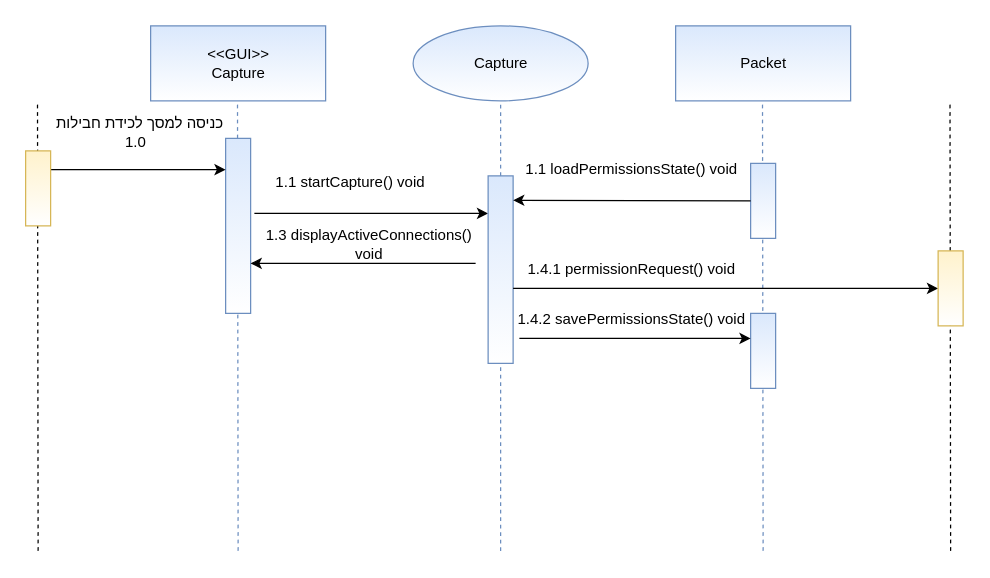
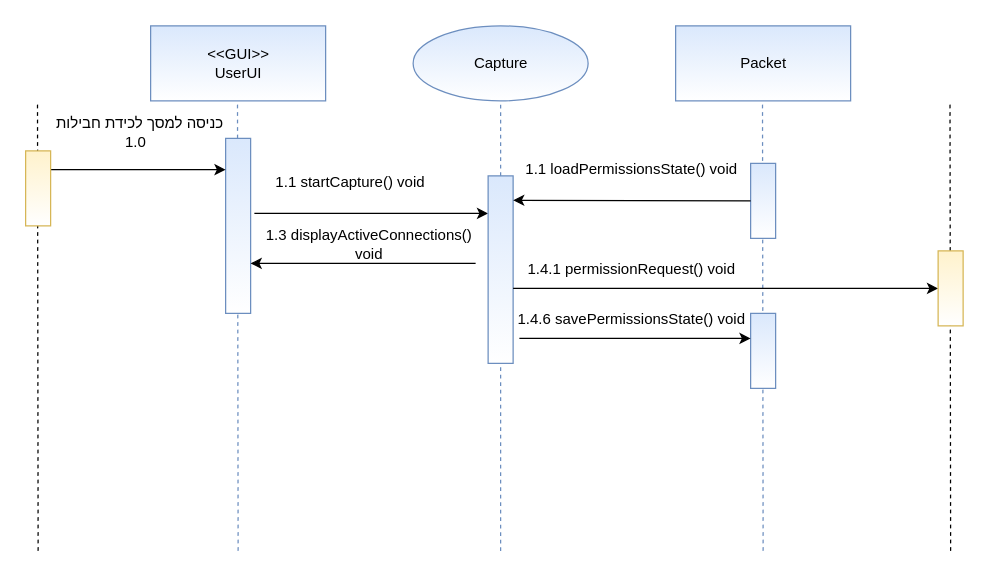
  <mxCell id="0" />
  <mxCell id="1" parent="0" />
- <mxCell id="2" value="&lt;span&gt;&amp;lt;&amp;lt;GUI&amp;gt;&amp;gt;&lt;/span&gt;&lt;br&gt;&lt;span&gt;Capture&lt;/span&gt;" style="html=1;dropTarget=0;fillColor=#dae8fc;strokeColor=#6c8ebf;gradientColor=#ffffff;" parent="1" vertex="1"><mxGeometry x="120" y="20" width="140" height="60" as="geometry" /></mxCell>
+ <mxCell id="2" value="&lt;span&gt;&amp;lt;&amp;lt;GUI&amp;gt;&amp;gt;&lt;/span&gt;&lt;br&gt;&lt;span&gt;UserUI&lt;/span&gt;" style="html=1;dropTarget=0;fillColor=#dae8fc;strokeColor=#6c8ebf;gradientColor=#ffffff;" parent="1" vertex="1"><mxGeometry x="120" y="20" width="140" height="60" as="geometry" /></mxCell>
  <mxCell id="3" value="Capture" style="ellipse;html=1;dropTarget=0;fillColor=#dae8fc;strokeColor=#6c8ebf;gradientColor=#ffffff;" parent="1" vertex="1"><mxGeometry x="330" y="20" width="140" height="60" as="geometry" /></mxCell>
  <mxCell id="4" value="Packet" style="html=1;dropTarget=0;fillColor=#dae8fc;strokeColor=#6c8ebf;gradientColor=#ffffff;" parent="1" vertex="1"><mxGeometry x="540" y="20" width="140" height="60" as="geometry" /></mxCell>
  <mxCell id="5" value="" style="endArrow=none;dashed=1;html=1;rounded=0;entryX=0.5;entryY=1;entryDx=0;entryDy=0;fillColor=#dae8fc;strokeColor=#6c8ebf;startArrow=none;" parent="1" source="15" target="3" edge="1"><mxGeometry width="50" height="50" relative="1" as="geometry"><mxPoint x="400" y="621.6" as="sourcePoint" /><mxPoint x="390" y="240" as="targetPoint" /></mxGeometry></mxCell>
  <mxCell id="6" value="" style="endArrow=none;dashed=1;html=1;rounded=0;entryX=0.5;entryY=1;entryDx=0;entryDy=0;fillColor=#dae8fc;strokeColor=#6c8ebf;" parent="1" edge="1"><mxGeometry width="50" height="50" relative="1" as="geometry"><mxPoint x="610" y="440" as="sourcePoint" /><mxPoint x="609.5" y="80" as="targetPoint" /></mxGeometry></mxCell>
  <mxCell id="7" value="" style="endArrow=none;dashed=1;html=1;rounded=0;entryX=0.5;entryY=1;entryDx=0;entryDy=0;fillColor=#dae8fc;strokeColor=#6c8ebf;" parent="1" edge="1"><mxGeometry width="50" height="50" relative="1" as="geometry"><mxPoint x="190" y="440" as="sourcePoint" /><mxPoint x="189.5" y="80" as="targetPoint" /></mxGeometry></mxCell>
  <mxCell id="8" value="" style="endArrow=none;dashed=1;html=1;rounded=0;entryX=0.5;entryY=1;entryDx=0;entryDy=0;fillColor=#dae8fc;strokeColor=#000000;" parent="1" edge="1"><mxGeometry width="50" height="50" relative="1" as="geometry"><mxPoint x="30" y="440" as="sourcePoint" /><mxPoint x="29.5" y="80" as="targetPoint" /></mxGeometry></mxCell>
  <mxCell id="9" value="" style="rounded=0;whiteSpace=wrap;html=1;fillColor=#dae8fc;strokeColor=#6c8ebf;gradientColor=#ffffff;" parent="1" vertex="1"><mxGeometry x="180" y="110" width="20" height="140" as="geometry" /></mxCell>
  <mxCell id="10" value="" style="endArrow=classic;html=1;rounded=0;strokeColor=#000000;exitX=1;exitY=0.25;exitDx=0;exitDy=0;" parent="1" source="11" edge="1"><mxGeometry width="50" height="50" relative="1" as="geometry"><mxPoint x="350" y="330" as="sourcePoint" /><mxPoint x="180" y="135" as="targetPoint" /></mxGeometry></mxCell>
  <mxCell id="11" value="" style="rounded=0;whiteSpace=wrap;html=1;fillColor=#fff2cc;strokeColor=#d6b656;gradientColor=#ffffff;" parent="1" vertex="1"><mxGeometry x="20" y="120" width="20" height="60" as="geometry" /></mxCell>
  <mxCell id="12" value="כניסה למסך לכידת חבילות&amp;nbsp; 1.0&amp;nbsp;" style="text;html=1;strokeColor=none;fillColor=none;align=center;verticalAlign=middle;whiteSpace=wrap;rounded=0;" parent="1" vertex="1"><mxGeometry x="30" y="90" width="160" height="30" as="geometry" /></mxCell>
  <mxCell id="13" value="" style="endArrow=none;html=1;rounded=0;strokeColor=#000000;endFill=0;startArrow=classic;startFill=1;exitX=0;exitY=0.2;exitDx=0;exitDy=0;exitPerimeter=0;" parent="1" edge="1" source="15"><mxGeometry width="50" height="50" relative="1" as="geometry"><mxPoint x="403" y="170" as="sourcePoint" /><mxPoint x="203" y="170" as="targetPoint" /></mxGeometry></mxCell>
  <mxCell id="14" value="1.1 startCapture() void" style="text;html=1;strokeColor=none;fillColor=none;align=center;verticalAlign=middle;whiteSpace=wrap;rounded=0;" parent="1" vertex="1"><mxGeometry x="210" y="130" width="140" height="30" as="geometry" /></mxCell>
  <mxCell id="15" value="" style="rounded=0;whiteSpace=wrap;html=1;fillColor=#dae8fc;strokeColor=#6c8ebf;gradientColor=#ffffff;" parent="1" vertex="1"><mxGeometry x="390" y="140" width="20" height="150" as="geometry" /></mxCell>
  <mxCell id="16" value="" style="endArrow=none;dashed=1;html=1;rounded=0;entryX=0.5;entryY=1;entryDx=0;entryDy=0;fillColor=#dae8fc;strokeColor=#6c8ebf;" parent="1" target="15" edge="1"><mxGeometry width="50" height="50" relative="1" as="geometry"><mxPoint x="400" y="440" as="sourcePoint" /><mxPoint x="400" y="80" as="targetPoint" /></mxGeometry></mxCell>
  <mxCell id="17" value="" style="rounded=0;whiteSpace=wrap;html=1;fillColor=#dae8fc;strokeColor=#6c8ebf;gradientColor=#ffffff;" parent="1" vertex="1"><mxGeometry x="600" y="130" width="20" height="60" as="geometry" /></mxCell>
  <mxCell id="18" value="" style="endArrow=classic;html=1;rounded=0;strokeColor=#000000;" parent="1" edge="1"><mxGeometry width="50" height="50" relative="1" as="geometry"><mxPoint x="600" y="160" as="sourcePoint" /><mxPoint x="410" y="159.5" as="targetPoint" /></mxGeometry></mxCell>
  <mxCell id="19" value="1.1 loadPermissionsState() void" style="text;html=1;strokeColor=none;fillColor=none;align=center;verticalAlign=middle;whiteSpace=wrap;rounded=0;" parent="1" vertex="1"><mxGeometry x="410" y="120" width="190" height="30" as="geometry" /></mxCell>
  <mxCell id="20" value="" style="endArrow=classic;html=1;rounded=0;strokeColor=#000000;endFill=1;startArrow=none;startFill=0;" parent="1" edge="1"><mxGeometry width="50" height="50" relative="1" as="geometry"><mxPoint x="380" y="210" as="sourcePoint" /><mxPoint x="200" y="210" as="targetPoint" /></mxGeometry></mxCell>
  <mxCell id="21" value="1.3 displayActiveConnections() void" style="text;html=1;strokeColor=none;fillColor=none;align=center;verticalAlign=middle;whiteSpace=wrap;rounded=0;" parent="1" vertex="1"><mxGeometry x="200" y="180" width="190" height="30" as="geometry" /></mxCell>
  <mxCell id="22" value="" style="rounded=0;whiteSpace=wrap;html=1;fillColor=#dae8fc;strokeColor=#6c8ebf;gradientColor=#ffffff;" parent="1" vertex="1"><mxGeometry x="600" y="250" width="20" height="60" as="geometry" /></mxCell>
  <mxCell id="23" value="" style="endArrow=classic;html=1;rounded=0;strokeColor=#000000;exitX=1;exitY=0.25;exitDx=0;exitDy=0;entryX=1;entryY=1;entryDx=0;entryDy=0;" parent="1" target="24" edge="1"><mxGeometry width="50" height="50" relative="1" as="geometry"><mxPoint x="415" y="270" as="sourcePoint" /><mxPoint x="615" y="270" as="targetPoint" /></mxGeometry></mxCell>
- <mxCell id="24" value="1.4.2 savePermissionsState() void" style="text;html=1;strokeColor=none;fillColor=none;align=center;verticalAlign=middle;whiteSpace=wrap;rounded=0;" parent="1" vertex="1"><mxGeometry x="410" y="240" width="190" height="30" as="geometry" /></mxCell>
+ <mxCell id="24" value="1.4.6 savePermissionsState() void" style="text;html=1;strokeColor=none;fillColor=none;align=center;verticalAlign=middle;whiteSpace=wrap;rounded=0;" parent="1" vertex="1"><mxGeometry x="410" y="240" width="190" height="30" as="geometry" /></mxCell>
  <mxCell id="25" value="" style="endArrow=none;dashed=1;html=1;rounded=0;entryX=0.5;entryY=1;entryDx=0;entryDy=0;fillColor=#dae8fc;strokeColor=#000000;" parent="1" edge="1"><mxGeometry width="50" height="50" relative="1" as="geometry"><mxPoint x="760" y="440" as="sourcePoint" /><mxPoint x="759.5" y="80" as="targetPoint" /></mxGeometry></mxCell>
  <mxCell id="26" value="" style="endArrow=classic;html=1;rounded=0;strokeColor=#000000;exitX=1;exitY=0.25;exitDx=0;exitDy=0;entryX=0;entryY=0.5;entryDx=0;entryDy=0;" parent="1" target="27" edge="1"><mxGeometry width="50" height="50" relative="1" as="geometry"><mxPoint x="410" y="230" as="sourcePoint" /><mxPoint x="750" y="230" as="targetPoint" /></mxGeometry></mxCell>
  <mxCell id="27" value="" style="rounded=0;whiteSpace=wrap;html=1;fillColor=#fff2cc;strokeColor=#d6b656;gradientColor=#ffffff;" parent="1" vertex="1"><mxGeometry x="750" y="200" width="20" height="60" as="geometry" /></mxCell>
  <mxCell id="28" value="1.4.1 permissionRequest() void" style="text;html=1;strokeColor=none;fillColor=none;align=center;verticalAlign=middle;whiteSpace=wrap;rounded=0;" parent="1" vertex="1"><mxGeometry x="410" y="200" width="190" height="30" as="geometry" /></mxCell>
